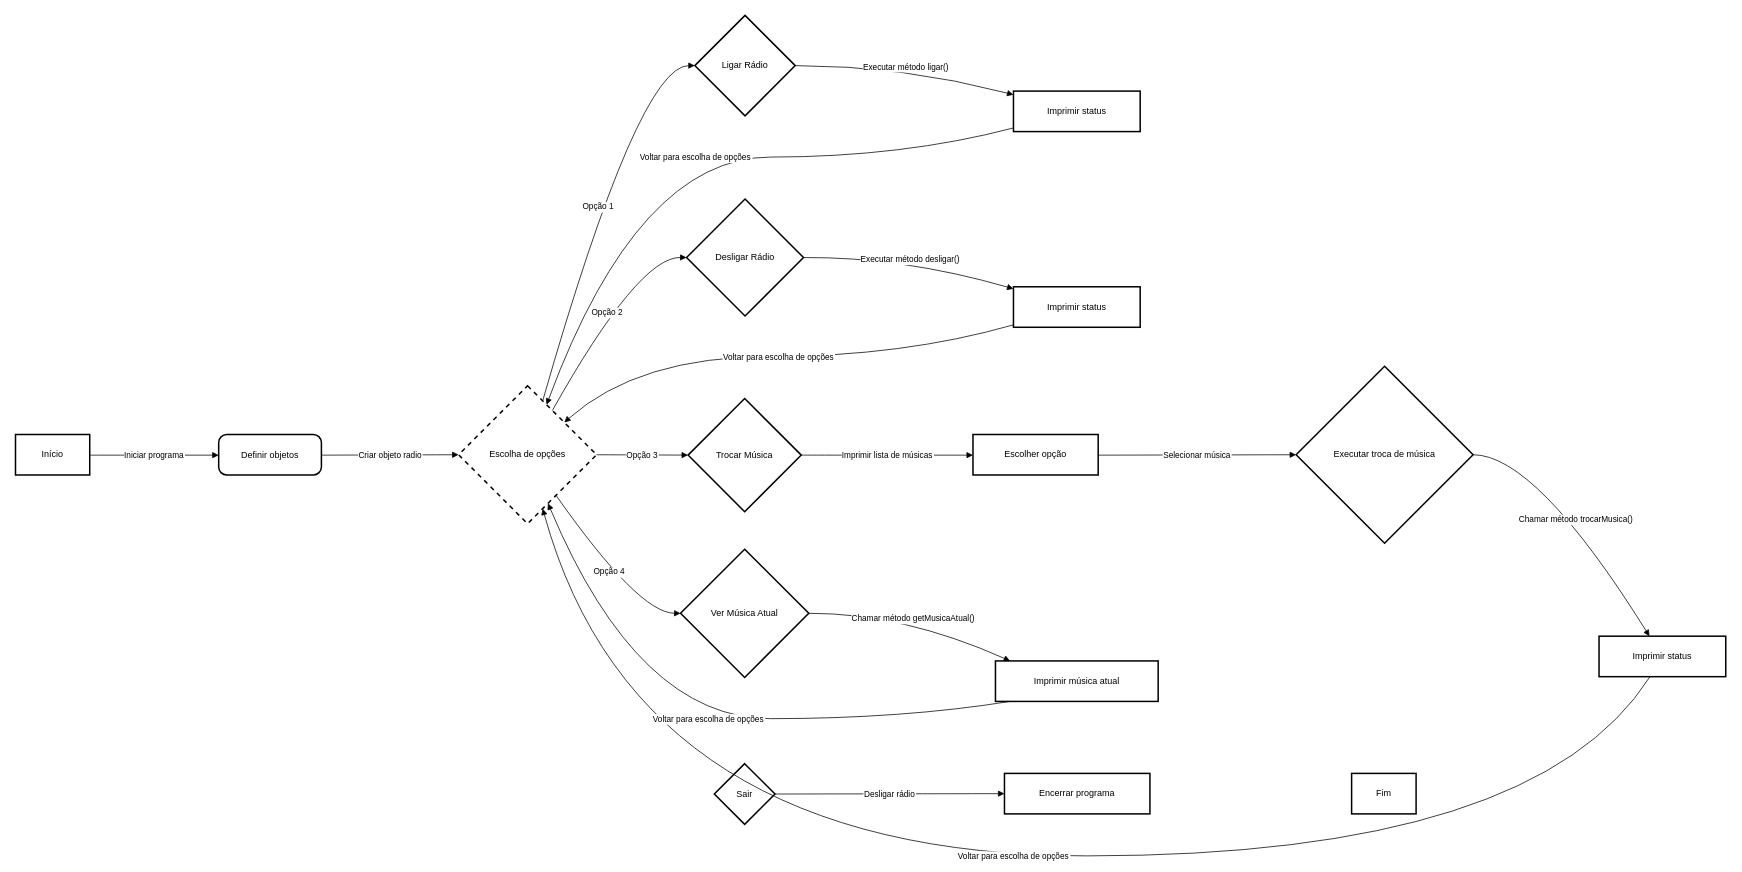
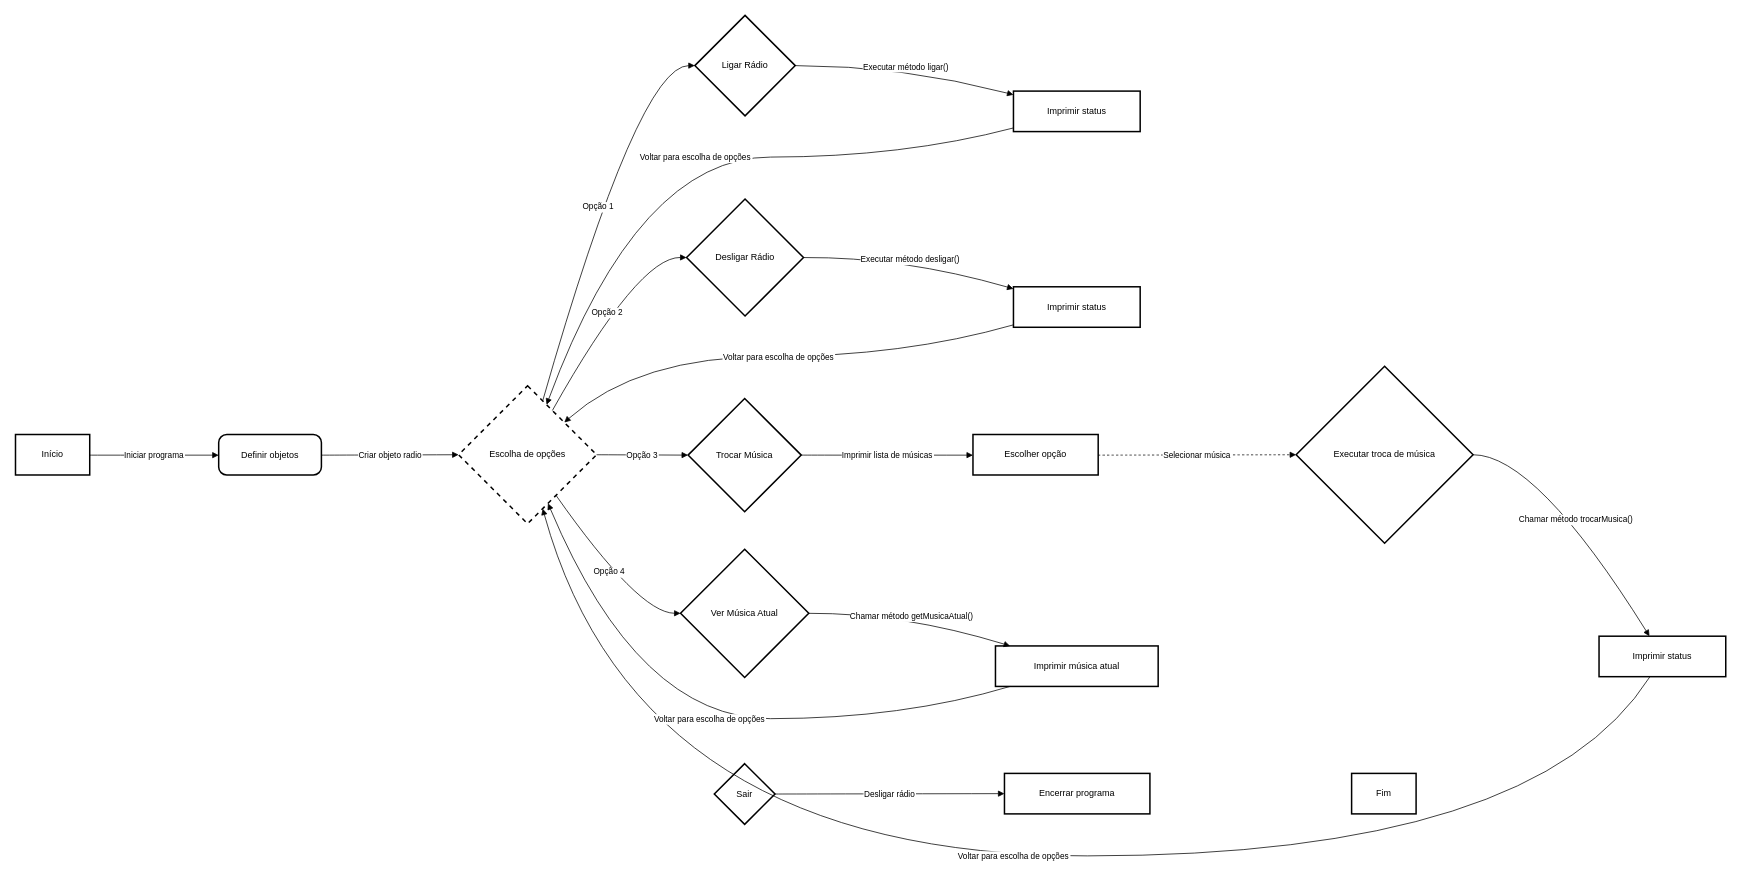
  <mxCell id="0" />
  <mxCell id="1" parent="0" />
  <mxCell id="2" value="Início" style="whiteSpace=wrap;strokeWidth=2;" vertex="1" parent="1"><mxGeometry x="20" y="579" width="99" height="54" as="geometry" /></mxCell>
  <mxCell id="3" value="Definir objetos" style="rounded=1;arcSize=20;strokeWidth=2" vertex="1" parent="1"><mxGeometry x="291" y="579" width="137" height="54" as="geometry" /></mxCell>
  <mxCell id="4" value="Escolha de opções" style="rhombus;strokeWidth=2;whiteSpace=wrap;dashed=1;" vertex="1" parent="1"><mxGeometry x="611" y="514" width="184" height="184" as="geometry" /></mxCell>
  <mxCell id="5" value="Ligar Rádio" style="rhombus;strokeWidth=2;whiteSpace=wrap;" vertex="1" parent="1"><mxGeometry x="926" y="20" width="134" height="134" as="geometry" /></mxCell>
  <mxCell id="6" value="Imprimir status" style="whiteSpace=wrap;strokeWidth=2;" vertex="1" parent="1"><mxGeometry x="1351" y="121" width="169" height="54" as="geometry" /></mxCell>
  <mxCell id="7" value="Desligar Rádio" style="rhombus;strokeWidth=2;whiteSpace=wrap;" vertex="1" parent="1"><mxGeometry x="915" y="265" width="156" height="156" as="geometry" /></mxCell>
  <mxCell id="8" value="Imprimir status" style="whiteSpace=wrap;strokeWidth=2;" vertex="1" parent="1"><mxGeometry x="1351" y="382" width="169" height="54" as="geometry" /></mxCell>
  <mxCell id="9" value="Trocar Música" style="rhombus;strokeWidth=2;whiteSpace=wrap;" vertex="1" parent="1"><mxGeometry x="917" y="531" width="151" height="151" as="geometry" /></mxCell>
  <mxCell id="10" value="Escolher opção" style="whiteSpace=wrap;strokeWidth=2;" vertex="1" parent="1"><mxGeometry x="1297" y="579" width="167" height="54" as="geometry" /></mxCell>
  <mxCell id="11" value="Executar troca de música" style="rhombus;strokeWidth=2;whiteSpace=wrap;" vertex="1" parent="1"><mxGeometry x="1728" y="488" width="236" height="236" as="geometry" /></mxCell>
  <mxCell id="12" value="Imprimir status" style="whiteSpace=wrap;strokeWidth=2;" vertex="1" parent="1"><mxGeometry x="2132" y="848" width="169" height="54" as="geometry" /></mxCell>
  <mxCell id="13" value="Ver Música Atual" style="rhombus;strokeWidth=2;whiteSpace=wrap;" vertex="1" parent="1"><mxGeometry x="907" y="732" width="171" height="171" as="geometry" /></mxCell>
- <mxCell id="14" value="Imprimir música atual" style="whiteSpace=wrap;strokeWidth=2;" vertex="1" parent="1"><mxGeometry x="1327" y="881" width="217" height="54" as="geometry" /></mxCell>
+ <mxCell id="14" value="Imprimir música atual" style="whiteSpace=wrap;strokeWidth=2;" vertex="1" parent="1"><mxGeometry x="1327" y="861" width="217" height="54" as="geometry" /></mxCell>
  <mxCell id="15" value="Sair" style="rhombus;strokeWidth=2;whiteSpace=wrap;" vertex="1" parent="1"><mxGeometry x="952" y="1018" width="81" height="81" as="geometry" /></mxCell>
  <mxCell id="16" value="Encerrar programa" style="whiteSpace=wrap;strokeWidth=2;" vertex="1" parent="1"><mxGeometry x="1339" y="1031" width="194" height="54" as="geometry" /></mxCell>
  <mxCell id="17" value="Fim" style="whiteSpace=wrap;strokeWidth=2;" vertex="1" parent="1"><mxGeometry x="1802" y="1031" width="86" height="54" as="geometry" /></mxCell>
  <mxCell id="18" value="Iniciar programa" style="curved=1;startArrow=none;endArrow=block;exitX=1;exitY=0.51;entryX=0;entryY=0.51;" edge="1" parent="1" source="2" target="3"><mxGeometry relative="1" as="geometry"><Array as="points" /></mxGeometry></mxCell>
  <mxCell id="19" value="Criar objeto radio" style="curved=1;startArrow=none;endArrow=block;exitX=1;exitY=0.51;entryX=0;entryY=0.5;" edge="1" parent="1" source="3" target="4"><mxGeometry relative="1" as="geometry"><Array as="points" /></mxGeometry></mxCell>
  <mxCell id="20" value="Opção 1" style="curved=1;startArrow=none;endArrow=block;exitX=0.64;exitY=0;entryX=0;entryY=0.5;" edge="1" parent="1" source="4" target="5"><mxGeometry relative="1" as="geometry"><Array as="points"><mxPoint x="851" y="87" /></Array></mxGeometry></mxCell>
  <mxCell id="21" value="Executar método ligar()" style="curved=1;startArrow=none;endArrow=block;exitX=1;exitY=0.5;entryX=0;entryY=0.09;" edge="1" parent="1" source="5" target="6"><mxGeometry relative="1" as="geometry"><Array as="points"><mxPoint x="1203" y="87" /></Array></mxGeometry></mxCell>
  <mxCell id="22" value="Voltar para escolha de opções" style="curved=1;startArrow=none;endArrow=block;exitX=0;exitY=0.91;entryX=0.69;entryY=0;" edge="1" parent="1" source="6" target="4"><mxGeometry relative="1" as="geometry"><Array as="points"><mxPoint x="1203" y="209" /><mxPoint x="851" y="209" /></Array></mxGeometry></mxCell>
  <mxCell id="23" value="Opção 2" style="curved=1;startArrow=none;endArrow=block;exitX=0.78;exitY=0;entryX=0;entryY=0.5;" edge="1" parent="1" source="4" target="7"><mxGeometry relative="1" as="geometry"><Array as="points"><mxPoint x="851" y="342" /></Array></mxGeometry></mxCell>
  <mxCell id="24" value="Executar método desligar()" style="curved=1;startArrow=none;endArrow=block;exitX=1;exitY=0.5;entryX=0;entryY=0.05;" edge="1" parent="1" source="7" target="8"><mxGeometry relative="1" as="geometry"><Array as="points"><mxPoint x="1203" y="342" /></Array></mxGeometry></mxCell>
  <mxCell id="25" value="Voltar para escolha de opções" style="curved=1;startArrow=none;endArrow=block;exitX=0;exitY=0.94;entryX=1;entryY=0.06;" edge="1" parent="1" source="8" target="4"><mxGeometry relative="1" as="geometry"><Array as="points"><mxPoint x="1203" y="475" /><mxPoint x="851" y="475" /></Array></mxGeometry></mxCell>
  <mxCell id="26" value="Opção 3" style="curved=1;startArrow=none;endArrow=block;exitX=1;exitY=0.5;entryX=0;entryY=0.5;" edge="1" parent="1" source="4" target="9"><mxGeometry relative="1" as="geometry"><Array as="points" /></mxGeometry></mxCell>
  <mxCell id="27" value="Imprimir lista de músicas" style="curved=1;startArrow=none;endArrow=block;exitX=1;exitY=0.5;entryX=0;entryY=0.51;" edge="1" parent="1" source="9" target="10"><mxGeometry relative="1" as="geometry"><Array as="points" /></mxGeometry></mxCell>
- <mxCell id="28" value="Selecionar música" style="curved=1;startArrow=none;endArrow=block;exitX=1;exitY=0.51;entryX=0;entryY=0.5;" edge="1" parent="1" source="10" target="11"><mxGeometry relative="1" as="geometry"><Array as="points" /></mxGeometry></mxCell>
+ <mxCell id="28" value="Selecionar música" style="curved=1;startArrow=none;endArrow=block;exitX=1;exitY=0.51;entryX=0;entryY=0.5;dashed=1;" edge="1" parent="1" source="10" target="11"><mxGeometry relative="1" as="geometry"><Array as="points" /></mxGeometry></mxCell>
  <mxCell id="29" value="Chamar método trocarMusica()" style="curved=1;startArrow=none;endArrow=block;exitX=1;exitY=0.5;entryX=0.4;entryY=0.01;" edge="1" parent="1" source="11" target="12"><mxGeometry relative="1" as="geometry"><Array as="points"><mxPoint x="2048" y="606" /></Array></mxGeometry></mxCell>
  <mxCell id="30" value="Voltar para escolha de opções" style="curved=1;startArrow=none;endArrow=block;exitX=0.4;exitY=1.01;entryX=0.64;entryY=1;" edge="1" parent="1" source="12" target="4"><mxGeometry relative="1" as="geometry"><Array as="points"><mxPoint x="2048" y="1141" /><mxPoint x="851" y="1141" /></Array></mxGeometry></mxCell>
  <mxCell id="31" value="Opção 4" style="curved=1;startArrow=none;endArrow=block;exitX=0.85;exitY=1;entryX=0;entryY=0.5;" edge="1" parent="1" source="4" target="13"><mxGeometry relative="1" as="geometry"><Array as="points"><mxPoint x="851" y="817" /></Array></mxGeometry></mxCell>
  <mxCell id="32" value="Chamar método getMusicaAtual()" style="curved=1;startArrow=none;endArrow=block;exitX=1;exitY=0.5;entryX=0.09;entryY=0;" edge="1" parent="1" source="13" target="14"><mxGeometry relative="1" as="geometry"><Array as="points"><mxPoint x="1203" y="817" /></Array></mxGeometry></mxCell>
  <mxCell id="33" value="Voltar para escolha de opções" style="curved=1;startArrow=none;endArrow=block;exitX=0.09;exitY=1;entryX=0.71;entryY=1;" edge="1" parent="1" source="14" target="4"><mxGeometry relative="1" as="geometry"><Array as="points"><mxPoint x="1203" y="958" /><mxPoint x="851" y="958" /></Array></mxGeometry></mxCell>
  <mxCell id="34" value="Desligar rádio" style="curved=1;startArrow=none;endArrow=block;exitX=1;exitY=0.5;entryX=0;entryY=0.5;" edge="1" parent="1" source="15" target="16"><mxGeometry relative="1" as="geometry"><Array as="points" /></mxGeometry></mxCell>
